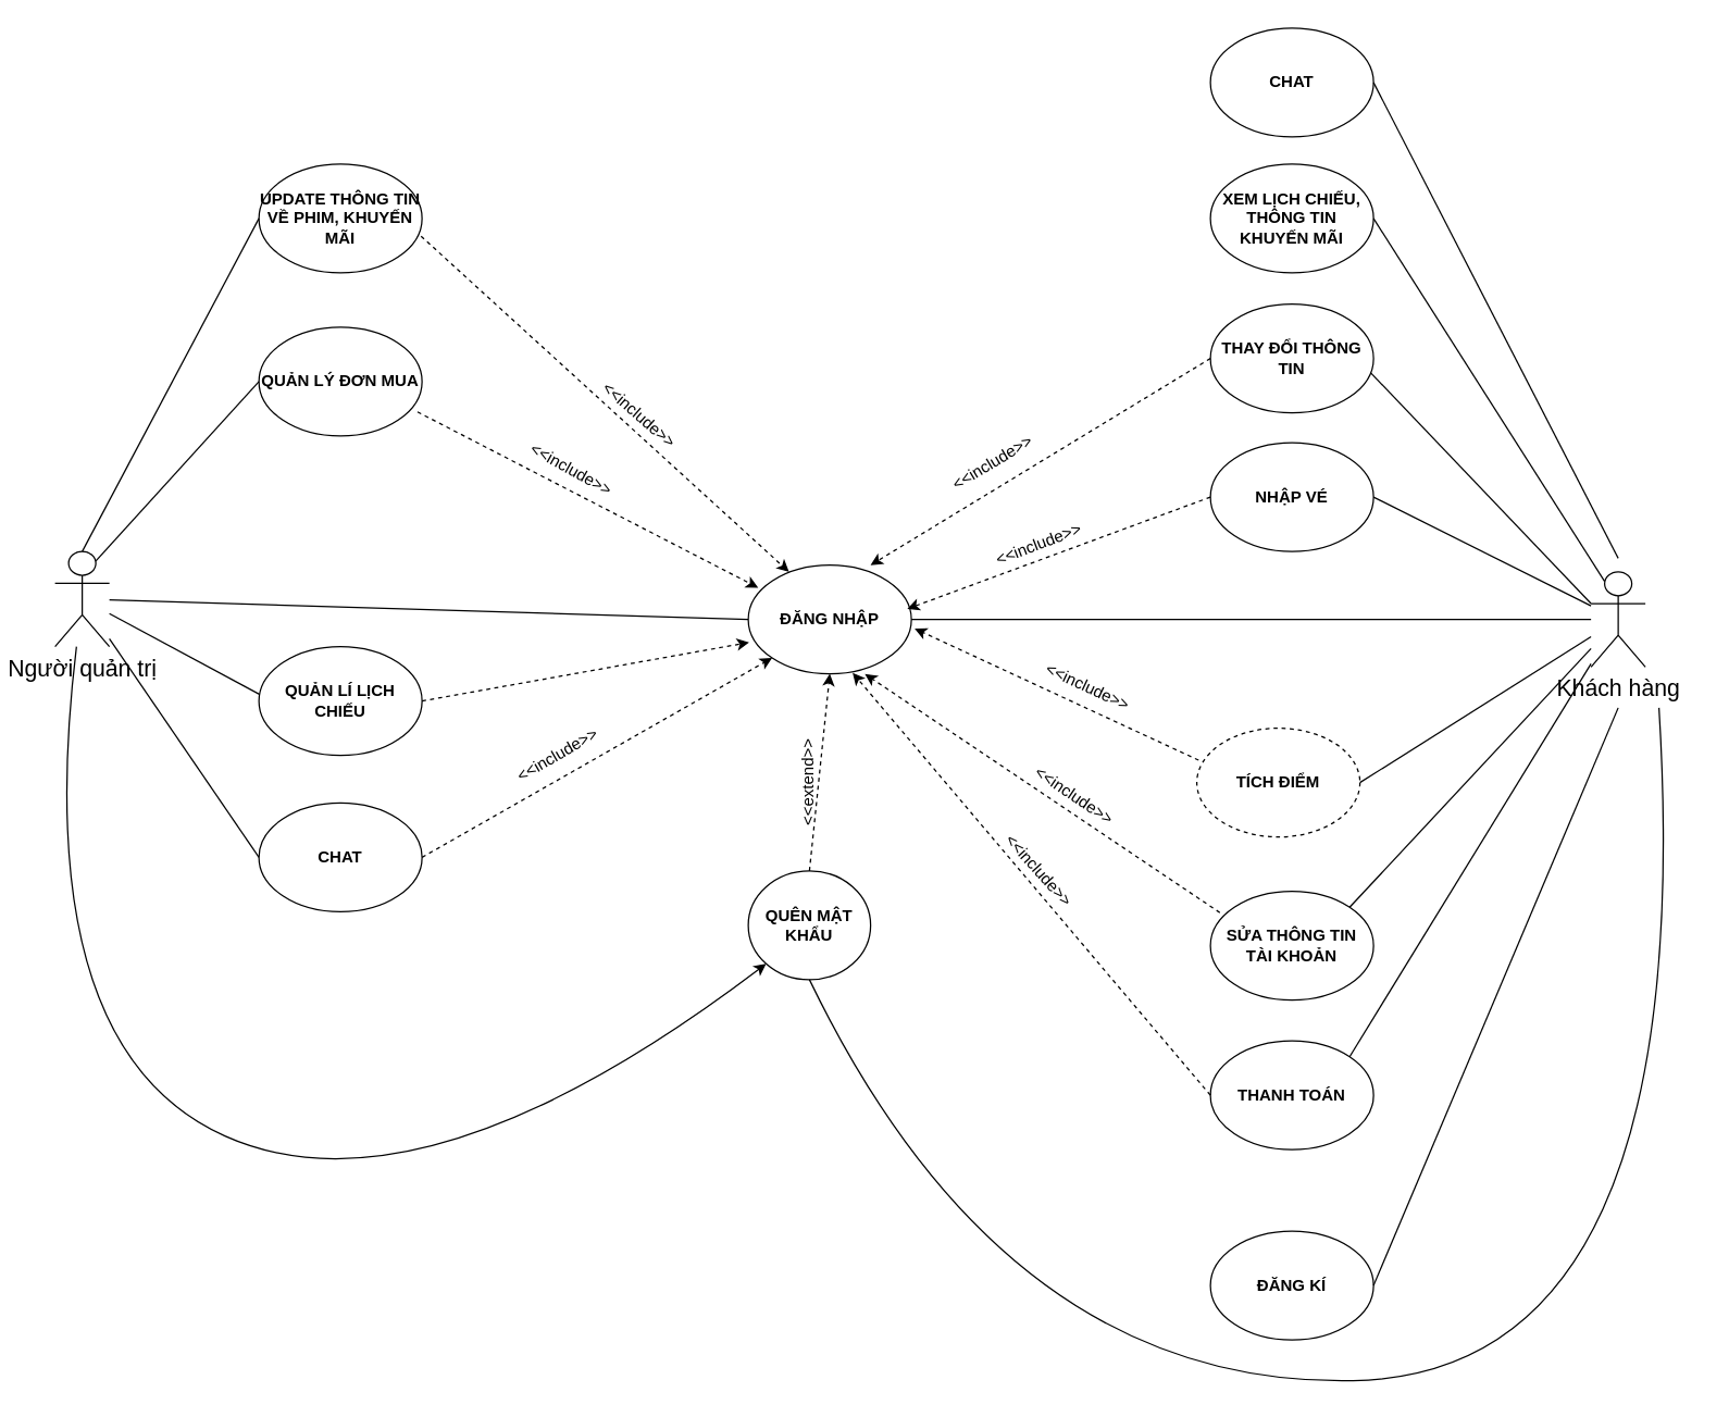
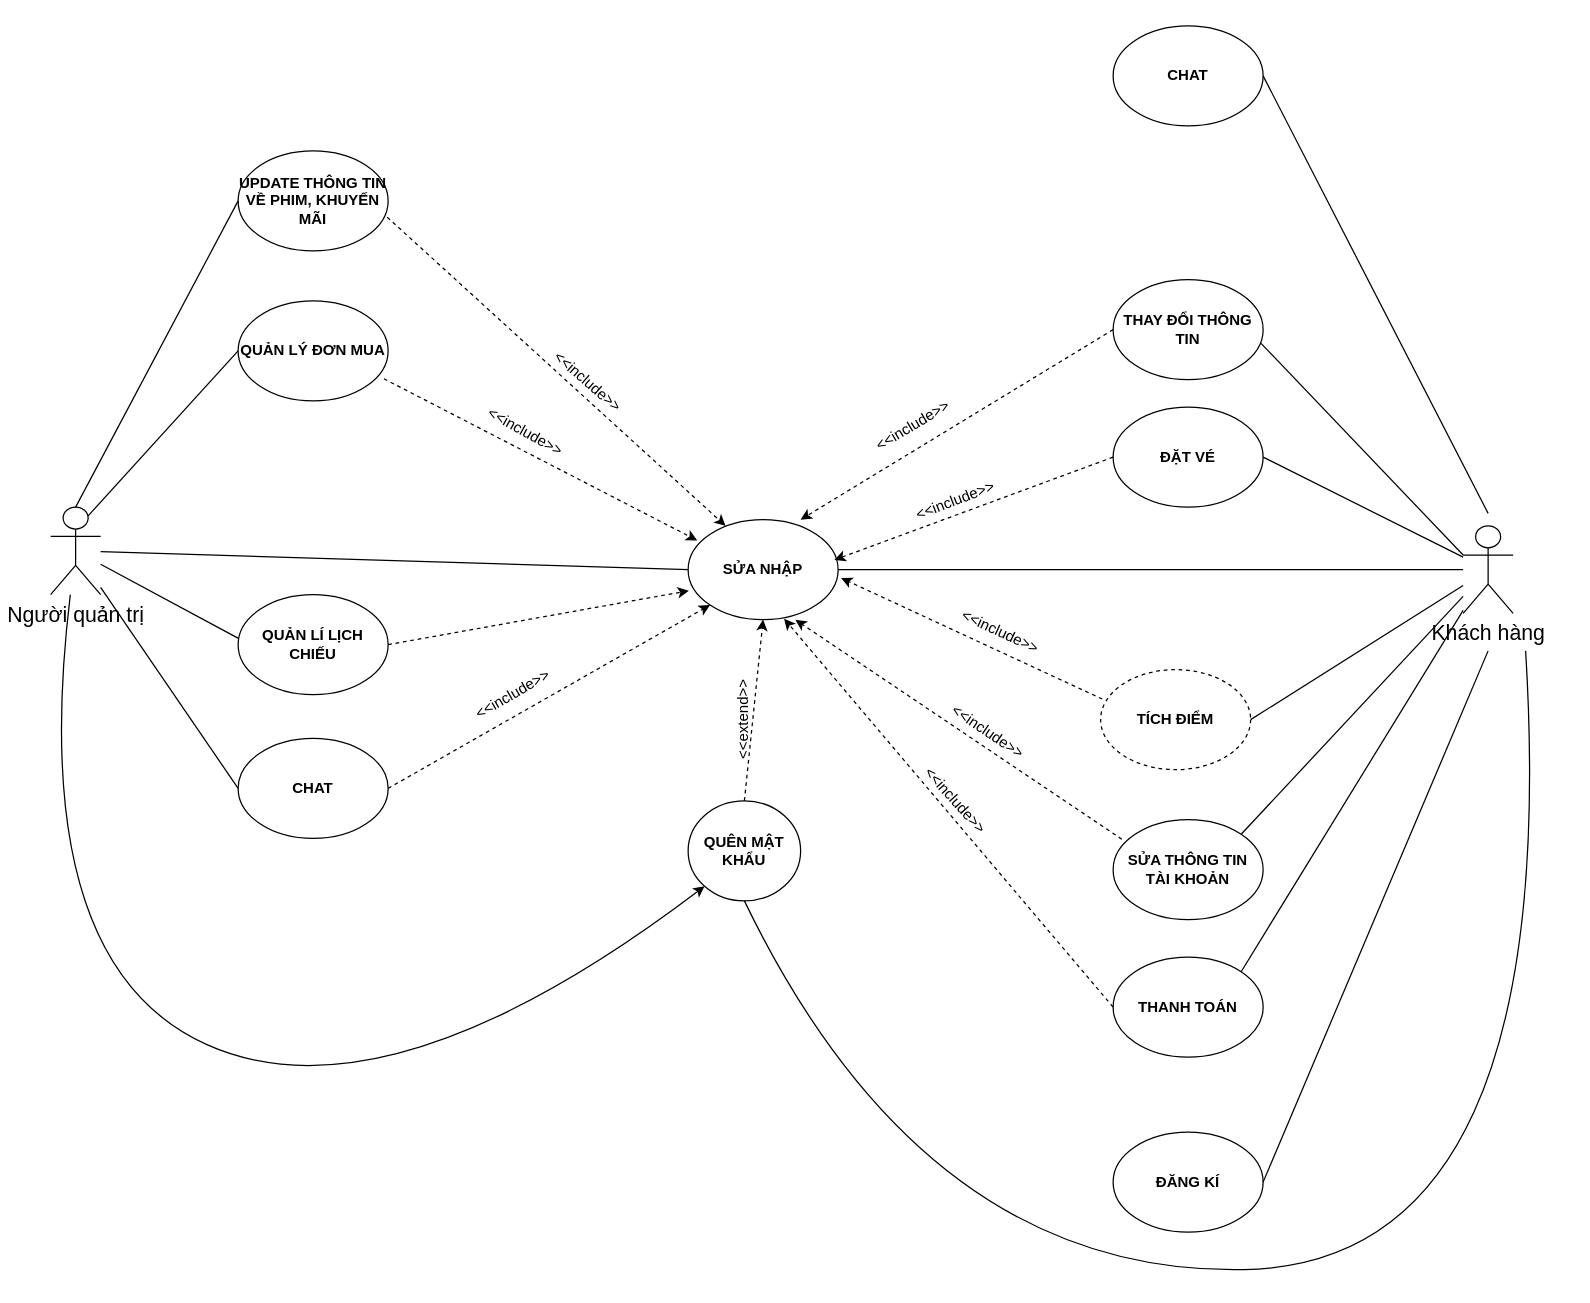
  <mxCell id="0" />
  <mxCell id="1" parent="0" />
- <mxCell id="2" value="&lt;b&gt;NHẬP VÉ&lt;/b&gt;" style="ellipse;whiteSpace=wrap;html=1;" parent="1" vertex="1"><mxGeometry x="890" y="325" width="120" height="80" as="geometry" /></mxCell>
- <mxCell id="3" value="&lt;b&gt;ĐĂNG NHẬP&lt;/b&gt;" style="ellipse;whiteSpace=wrap;html=1;" parent="1" vertex="1"><mxGeometry x="550" y="415" width="120" height="80" as="geometry" /></mxCell>
+ <mxCell id="2" value="&lt;b&gt;ĐẶT VÉ&lt;/b&gt;" style="ellipse;whiteSpace=wrap;html=1;" parent="1" vertex="1"><mxGeometry x="890" y="325" width="120" height="80" as="geometry" /></mxCell>
+ <mxCell id="3" value="&lt;b&gt;SỬA NHẬP&lt;/b&gt;" style="ellipse;whiteSpace=wrap;html=1;" parent="1" vertex="1"><mxGeometry x="550" y="415" width="120" height="80" as="geometry" /></mxCell>
  <mxCell id="4" value="&lt;b&gt;ĐĂNG KÍ&lt;/b&gt;" style="ellipse;whiteSpace=wrap;html=1;" parent="1" vertex="1"><mxGeometry x="890" y="905" width="120" height="80" as="geometry" /></mxCell>
  <mxCell id="5" value="&lt;b&gt;THAY ĐỔI THÔNG TIN&lt;/b&gt;" style="ellipse;whiteSpace=wrap;html=1;" parent="1" vertex="1"><mxGeometry x="890" y="223" width="120" height="80" as="geometry" /></mxCell>
- <mxCell id="6" value="&lt;b&gt;XEM LỊCH CHIẾU, THÔNG TIN KHUYẾN MÃI&lt;/b&gt;" style="ellipse;whiteSpace=wrap;html=1;" parent="1" vertex="1"><mxGeometry x="890" y="120" width="120" height="80" as="geometry" /></mxCell>
  <mxCell id="7" value="&lt;b&gt;CHAT&lt;/b&gt;" style="ellipse;whiteSpace=wrap;html=1;" parent="1" vertex="1"><mxGeometry x="890" y="20" width="120" height="80" as="geometry" /></mxCell>
  <mxCell id="8" value="&lt;b&gt;TÍCH ĐIỂM&lt;/b&gt;" style="ellipse;whiteSpace=wrap;html=1;dashed=1;" parent="1" vertex="1"><mxGeometry x="880" y="535" width="120" height="80" as="geometry" /></mxCell>
  <mxCell id="9" value="&lt;b&gt;QUẢN LÝ ĐƠN MUA&lt;/b&gt;" style="ellipse;whiteSpace=wrap;html=1;" parent="1" vertex="1"><mxGeometry x="190" y="240" width="120" height="80" as="geometry" /></mxCell>
  <mxCell id="10" value="&lt;b&gt;UPDATE THÔNG TIN VỀ PHIM, KHUYẾN MÃI&lt;/b&gt;" style="ellipse;whiteSpace=wrap;html=1;" parent="1" vertex="1"><mxGeometry x="190" y="120" width="120" height="80" as="geometry" /></mxCell>
  <mxCell id="11" value="&lt;b&gt;CHAT&lt;/b&gt;" style="ellipse;whiteSpace=wrap;html=1;" parent="1" vertex="1"><mxGeometry x="190" y="590" width="120" height="80" as="geometry" /></mxCell>
  <mxCell id="12" value="&lt;font style=&quot;font-size: 17px;&quot;&gt;Khách hàng&lt;/font&gt;" style="shape=umlActor;verticalLabelPosition=bottom;verticalAlign=top;html=1;outlineConnect=0;" parent="1" vertex="1"><mxGeometry x="1170" y="420" width="40" height="70" as="geometry" /></mxCell>
  <mxCell id="13" value="&lt;span style=&quot;font-size: 17px;&quot;&gt;Người quản trị&lt;/span&gt;" style="shape=umlActor;verticalLabelPosition=bottom;verticalAlign=top;html=1;outlineConnect=0;" parent="1" vertex="1"><mxGeometry x="40" y="405" width="40" height="70" as="geometry" /></mxCell>
  <mxCell id="14" value="&lt;b&gt;SỬA THÔNG TIN TÀI KHOẢN&lt;/b&gt;" style="ellipse;whiteSpace=wrap;html=1;" parent="1" vertex="1"><mxGeometry x="890" y="655" width="120" height="80" as="geometry" /></mxCell>
  <mxCell id="15" value="&lt;b&gt;QUÊN MẬT KHẨU&lt;/b&gt;" style="ellipse;whiteSpace=wrap;html=1;" parent="1" vertex="1"><mxGeometry x="550" y="640" width="90" height="80" as="geometry" /></mxCell>
- <mxCell id="16" value="" style="endArrow=none;html=1;rounded=0;exitX=1;exitY=0.5;exitDx=0;exitDy=0;entryX=0.25;entryY=0.1;entryDx=0;entryDy=0;entryPerimeter=0;" parent="1" source="6" target="12" edge="1"><mxGeometry width="50" height="50" relative="1" as="geometry"><mxPoint x="1030" y="240" as="sourcePoint" /><mxPoint x="1160" y="410" as="targetPoint" /></mxGeometry></mxCell>
  <mxCell id="17" value="" style="endArrow=classic;html=1;rounded=0;dashed=1;entryX=0.75;entryY=0;entryDx=0;entryDy=0;entryPerimeter=0;exitX=0;exitY=0.5;exitDx=0;exitDy=0;" parent="1" source="5" target="3" edge="1"><mxGeometry width="50" height="50" relative="1" as="geometry"><mxPoint x="880" y="340" as="sourcePoint" /><mxPoint x="800" y="460" as="targetPoint" /></mxGeometry></mxCell>
  <mxCell id="18" value="" style="endArrow=classic;html=1;rounded=0;dashed=1;entryX=0.975;entryY=0.403;entryDx=0;entryDy=0;entryPerimeter=0;exitX=0;exitY=0.5;exitDx=0;exitDy=0;" parent="1" source="2" target="3" edge="1"><mxGeometry width="50" height="50" relative="1" as="geometry"><mxPoint x="800" y="460" as="sourcePoint" /><mxPoint x="475" y="557" as="targetPoint" /></mxGeometry></mxCell>
  <mxCell id="19" value="" style="endArrow=classic;html=1;rounded=0;dashed=1;entryX=0.5;entryY=1;entryDx=0;entryDy=0;exitX=0.5;exitY=0;exitDx=0;exitDy=0;" parent="1" source="15" target="3" edge="1"><mxGeometry width="50" height="50" relative="1" as="geometry"><mxPoint x="600" y="475" as="sourcePoint" /><mxPoint x="600" y="565" as="targetPoint" /></mxGeometry></mxCell>
  <mxCell id="20" value="" style="endArrow=classic;html=1;rounded=0;dashed=1;entryX=0.715;entryY=1.001;entryDx=0;entryDy=0;entryPerimeter=0;exitX=0.058;exitY=0.196;exitDx=0;exitDy=0;exitPerimeter=0;" parent="1" source="14" target="3" edge="1"><mxGeometry width="50" height="50" relative="1" as="geometry"><mxPoint x="900" y="481" as="sourcePoint" /><mxPoint x="770" y="578" as="targetPoint" /></mxGeometry></mxCell>
  <mxCell id="21" value="" style="endArrow=none;html=1;rounded=0;exitX=0.983;exitY=0.632;exitDx=0;exitDy=0;entryX=0;entryY=0.333;entryDx=0;entryDy=0;entryPerimeter=0;exitPerimeter=0;" parent="1" source="5" target="12" edge="1"><mxGeometry width="50" height="50" relative="1" as="geometry"><mxPoint x="1000" y="475" as="sourcePoint" /><mxPoint x="1170" y="672" as="targetPoint" /></mxGeometry></mxCell>
  <mxCell id="22" value="" style="endArrow=none;html=1;rounded=0;exitX=1;exitY=0.5;exitDx=0;exitDy=0;" parent="1" source="7" edge="1"><mxGeometry width="50" height="50" relative="1" as="geometry"><mxPoint x="1008" y="440.44" as="sourcePoint" /><mxPoint x="1190" y="410" as="targetPoint" /></mxGeometry></mxCell>
  <mxCell id="23" value="" style="endArrow=none;html=1;rounded=0;exitX=1;exitY=0.5;exitDx=0;exitDy=0;" parent="1" source="4" edge="1"><mxGeometry width="50" height="50" relative="1" as="geometry"><mxPoint x="1030" y="540" as="sourcePoint" /><mxPoint x="1190" y="520" as="targetPoint" /></mxGeometry></mxCell>
  <mxCell id="24" value="" style="endArrow=none;html=1;rounded=0;exitX=1;exitY=0;exitDx=0;exitDy=0;" parent="1" source="14" target="12" edge="1"><mxGeometry width="50" height="50" relative="1" as="geometry"><mxPoint x="1020" y="630" as="sourcePoint" /><mxPoint x="1180" y="556" as="targetPoint" /></mxGeometry></mxCell>
  <mxCell id="25" value="" style="endArrow=none;html=1;rounded=0;exitX=1;exitY=0.5;exitDx=0;exitDy=0;" parent="1" source="8" target="12" edge="1"><mxGeometry width="50" height="50" relative="1" as="geometry"><mxPoint x="1010" y="530" as="sourcePoint" /><mxPoint x="1190" y="550" as="targetPoint" /></mxGeometry></mxCell>
  <mxCell id="26" value="&amp;lt;&amp;lt;include&amp;gt;&amp;gt;" style="text;html=1;strokeColor=none;fillColor=none;align=center;verticalAlign=middle;whiteSpace=wrap;rounded=0;rotation=339;" parent="1" vertex="1"><mxGeometry x="734" y="385" width="60" height="30" as="geometry" /></mxCell>
  <mxCell id="27" value="&amp;lt;&amp;lt;extend&amp;gt;&amp;gt;" style="text;html=1;strokeColor=none;fillColor=none;align=center;verticalAlign=middle;whiteSpace=wrap;rounded=0;rotation=-90;" parent="1" vertex="1"><mxGeometry x="564" y="560" width="60" height="30" as="geometry" /></mxCell>
  <mxCell id="28" value="&amp;lt;&amp;lt;include&amp;gt;&amp;gt;" style="text;html=1;strokeColor=none;fillColor=none;align=center;verticalAlign=middle;whiteSpace=wrap;rounded=0;rotation=329;" parent="1" vertex="1"><mxGeometry x="700" y="325" width="60" height="30" as="geometry" /></mxCell>
  <mxCell id="29" value="&amp;lt;&amp;lt;include&amp;gt;&amp;gt;" style="text;html=1;strokeColor=none;fillColor=none;align=center;verticalAlign=middle;whiteSpace=wrap;rounded=0;rotation=34;" parent="1" vertex="1"><mxGeometry x="760" y="570" width="60" height="30" as="geometry" /></mxCell>
  <mxCell id="30" value="" style="endArrow=classic;html=1;rounded=0;entryX=1.02;entryY=0.584;entryDx=0;entryDy=0;entryPerimeter=0;exitX=0.011;exitY=0.294;exitDx=0;exitDy=0;exitPerimeter=0;dashed=1;" parent="1" source="8" target="3" edge="1"><mxGeometry width="50" height="50" relative="1" as="geometry"><mxPoint x="840" y="510" as="sourcePoint" /><mxPoint x="890" y="460" as="targetPoint" /></mxGeometry></mxCell>
  <mxCell id="31" value="&amp;lt;&amp;lt;include&amp;gt;&amp;gt;" style="text;html=1;strokeColor=none;fillColor=none;align=center;verticalAlign=middle;whiteSpace=wrap;rounded=0;rotation=25;" parent="1" vertex="1"><mxGeometry x="770" y="490" width="60" height="30" as="geometry" /></mxCell>
  <mxCell id="32" value="" style="endArrow=none;html=1;rounded=0;exitX=1;exitY=0.5;exitDx=0;exitDy=0;" parent="1" source="2" target="12" edge="1"><mxGeometry width="50" height="50" relative="1" as="geometry"><mxPoint x="980" y="490" as="sourcePoint" /><mxPoint x="1030" y="440" as="targetPoint" /></mxGeometry></mxCell>
  <mxCell id="33" value="&lt;b&gt;THANH TOÁN&lt;/b&gt;" style="ellipse;whiteSpace=wrap;html=1;" parent="1" vertex="1"><mxGeometry x="890" y="765" width="120" height="80" as="geometry" /></mxCell>
  <mxCell id="34" value="" style="endArrow=none;html=1;rounded=0;exitX=1;exitY=0;exitDx=0;exitDy=0;" parent="1" source="33" target="12" edge="1"><mxGeometry width="50" height="50" relative="1" as="geometry"><mxPoint x="680" y="650" as="sourcePoint" /><mxPoint x="1130" y="570" as="targetPoint" /></mxGeometry></mxCell>
  <mxCell id="35" value="" style="endArrow=classic;html=1;rounded=0;entryX=0.64;entryY=0.991;entryDx=0;entryDy=0;entryPerimeter=0;exitX=0;exitY=0.5;exitDx=0;exitDy=0;dashed=1;" parent="1" source="33" target="3" edge="1"><mxGeometry width="50" height="50" relative="1" as="geometry"><mxPoint x="680" y="650" as="sourcePoint" /><mxPoint x="730" y="600" as="targetPoint" /></mxGeometry></mxCell>
  <mxCell id="36" value="&amp;lt;&amp;lt;include&amp;gt;&amp;gt;" style="text;html=1;strokeColor=none;fillColor=none;align=center;verticalAlign=middle;whiteSpace=wrap;rounded=0;rotation=48;" parent="1" vertex="1"><mxGeometry x="734" y="625" width="60" height="30" as="geometry" /></mxCell>
  <mxCell id="37" value="" style="endArrow=none;html=1;rounded=0;exitX=1;exitY=0.5;exitDx=0;exitDy=0;" parent="1" source="3" target="12" edge="1"><mxGeometry width="50" height="50" relative="1" as="geometry"><mxPoint x="700" y="300" as="sourcePoint" /><mxPoint x="750" y="250" as="targetPoint" /></mxGeometry></mxCell>
  <mxCell id="38" value="" style="endArrow=none;html=1;rounded=0;entryX=0;entryY=0.5;entryDx=0;entryDy=0;" parent="1" source="13" target="3" edge="1"><mxGeometry width="50" height="50" relative="1" as="geometry"><mxPoint x="470" y="400" as="sourcePoint" /><mxPoint x="520" y="350" as="targetPoint" /></mxGeometry></mxCell>
  <mxCell id="39" value="" style="endArrow=none;html=1;rounded=0;entryX=0;entryY=0.5;entryDx=0;entryDy=0;exitX=0.75;exitY=0.1;exitDx=0;exitDy=0;exitPerimeter=0;" parent="1" source="13" target="9" edge="1"><mxGeometry width="50" height="50" relative="1" as="geometry"><mxPoint x="470" y="400" as="sourcePoint" /><mxPoint x="520" y="350" as="targetPoint" /></mxGeometry></mxCell>
  <mxCell id="40" value="" style="endArrow=none;html=1;rounded=0;entryX=0;entryY=0.5;entryDx=0;entryDy=0;exitX=0.5;exitY=0;exitDx=0;exitDy=0;exitPerimeter=0;" parent="1" source="13" target="10" edge="1"><mxGeometry width="50" height="50" relative="1" as="geometry"><mxPoint x="470" y="400" as="sourcePoint" /><mxPoint x="410" y="320" as="targetPoint" /></mxGeometry></mxCell>
  <mxCell id="41" value="" style="endArrow=none;html=1;rounded=0;entryX=0;entryY=0.5;entryDx=0;entryDy=0;" parent="1" source="13" target="11" edge="1"><mxGeometry width="50" height="50" relative="1" as="geometry"><mxPoint x="470" y="400" as="sourcePoint" /><mxPoint x="520" y="350" as="targetPoint" /></mxGeometry></mxCell>
  <mxCell id="42" value="" style="endArrow=classic;html=1;rounded=0;dashed=1;exitX=0.994;exitY=0.663;exitDx=0;exitDy=0;exitPerimeter=0;entryX=0.25;entryY=0.063;entryDx=0;entryDy=0;entryPerimeter=0;" parent="1" source="10" target="3" edge="1"><mxGeometry width="50" height="50" relative="1" as="geometry"><mxPoint x="470" y="400" as="sourcePoint" /><mxPoint x="520" y="350" as="targetPoint" /></mxGeometry></mxCell>
  <mxCell id="43" value="" style="endArrow=classic;html=1;rounded=0;exitX=0.972;exitY=0.779;exitDx=0;exitDy=0;exitPerimeter=0;entryX=0.061;entryY=0.208;entryDx=0;entryDy=0;entryPerimeter=0;dashed=1;" parent="1" source="9" target="3" edge="1"><mxGeometry width="50" height="50" relative="1" as="geometry"><mxPoint x="470" y="400" as="sourcePoint" /><mxPoint x="520" y="350" as="targetPoint" /></mxGeometry></mxCell>
  <mxCell id="44" value="" style="endArrow=classic;html=1;rounded=0;exitX=1;exitY=0.5;exitDx=0;exitDy=0;entryX=0;entryY=1;entryDx=0;entryDy=0;dashed=1;" parent="1" source="11" target="3" edge="1"><mxGeometry width="50" height="50" relative="1" as="geometry"><mxPoint x="470" y="400" as="sourcePoint" /><mxPoint x="520" y="350" as="targetPoint" /></mxGeometry></mxCell>
  <mxCell id="45" value="&amp;lt;&amp;lt;include&amp;gt;&amp;gt;" style="text;html=1;strokeColor=none;fillColor=none;align=center;verticalAlign=middle;whiteSpace=wrap;rounded=0;rotation=41;" parent="1" vertex="1"><mxGeometry x="440" y="290" width="60" height="30" as="geometry" /></mxCell>
  <mxCell id="46" value="&amp;lt;&amp;lt;include&amp;gt;&amp;gt;" style="text;html=1;strokeColor=none;fillColor=none;align=center;verticalAlign=middle;whiteSpace=wrap;rounded=0;rotation=29;" parent="1" vertex="1"><mxGeometry x="390" y="330" width="60" height="30" as="geometry" /></mxCell>
  <mxCell id="47" value="&amp;lt;&amp;lt;include&amp;gt;&amp;gt;" style="text;html=1;strokeColor=none;fillColor=none;align=center;verticalAlign=middle;whiteSpace=wrap;rounded=0;rotation=-30;" parent="1" vertex="1"><mxGeometry x="380" y="540" width="60" height="30" as="geometry" /></mxCell>
  <mxCell id="48" value="" style="curved=1;endArrow=none;html=1;rounded=0;entryX=0.5;entryY=1;entryDx=0;entryDy=0;endFill=0;" parent="1" target="15" edge="1"><mxGeometry width="50" height="50" relative="1" as="geometry"><mxPoint x="1220" y="520" as="sourcePoint" /><mxPoint x="880" y="990" as="targetPoint" /><Array as="points"><mxPoint x="1250" y="1010" /><mxPoint x="740" y="1020" /></Array></mxGeometry></mxCell>
  <mxCell id="49" value="" style="curved=1;endArrow=classic;html=1;rounded=0;entryX=0;entryY=1;entryDx=0;entryDy=0;" parent="1" source="13" target="15" edge="1"><mxGeometry width="50" height="50" relative="1" as="geometry"><mxPoint x="30" y="480" as="sourcePoint" /><mxPoint x="420" y="860" as="targetPoint" /><Array as="points"><mxPoint x="20" y="770" /><mxPoint x="310" y="900" /></Array></mxGeometry></mxCell>
  <mxCell id="50" value="&lt;b&gt;QUẢN LÍ LỊCH CHIẾU&lt;/b&gt;" style="ellipse;whiteSpace=wrap;html=1;" parent="1" vertex="1"><mxGeometry x="190" y="475" width="120" height="80" as="geometry" /></mxCell>
  <mxCell id="51" value="" style="endArrow=none;html=1;rounded=0;entryX=0.002;entryY=0.437;entryDx=0;entryDy=0;entryPerimeter=0;" edge="1" parent="1" source="13" target="50"><mxGeometry width="50" height="50" relative="1" as="geometry"><mxPoint x="140" y="510" as="sourcePoint" /><mxPoint x="190" y="460" as="targetPoint" /></mxGeometry></mxCell>
  <mxCell id="52" value="" style="endArrow=classic;html=1;rounded=0;entryX=0.005;entryY=0.711;entryDx=0;entryDy=0;entryPerimeter=0;exitX=1;exitY=0.5;exitDx=0;exitDy=0;dashed=1;" edge="1" parent="1" source="50" target="3"><mxGeometry width="50" height="50" relative="1" as="geometry"><mxPoint x="330" y="470" as="sourcePoint" /><mxPoint x="380" y="420" as="targetPoint" /></mxGeometry></mxCell>
